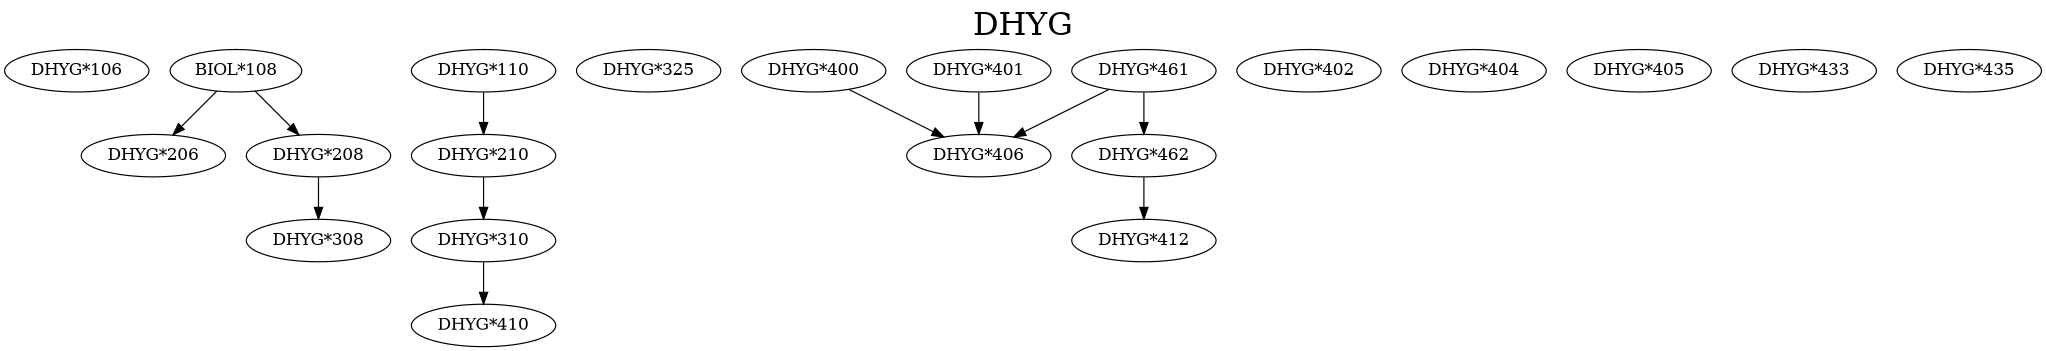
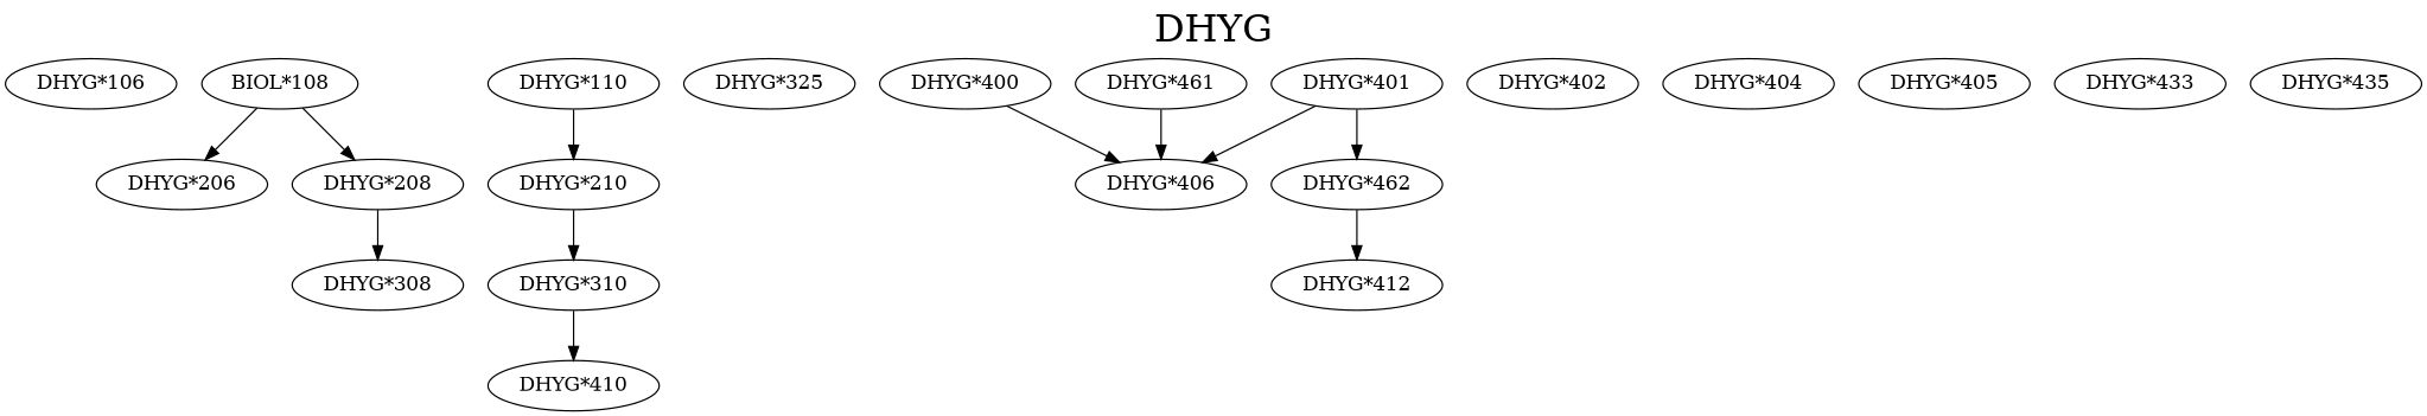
  digraph {
    fontsize=27
    label=DHYG
    labelloc=t
    edge [style=solid]
    "DHYG*106"
    n2 [label="BIOL*108"]
    "DHYG*206"
    "DHYG*208"
    "DHYG*308"
    "DHYG*110"
    "DHYG*210"
    "DHYG*310"
    "DHYG*410"
    "DHYG*325"
    "DHYG*400"
    "DHYG*406"
    "DHYG*401"
    "DHYG*462"
    "DHYG*412"
    "DHYG*402"
    "DHYG*404"
    "DHYG*405"
    "DHYG*461"
    "DHYG*433"
    "DHYG*435"
    n2 -> "DHYG*206" [style=""]
    n2 -> "DHYG*208"
    "DHYG*208" -> "DHYG*308"
    "DHYG*110" -> "DHYG*210"
    "DHYG*210" -> "DHYG*310"
    "DHYG*310" -> "DHYG*410"
    "DHYG*400" -> "DHYG*406" [style=""]
    "DHYG*401" -> "DHYG*406" [style=""]
-   "DHYG*461" -> "DHYG*462"
+   "DHYG*401" -> "DHYG*462"
    "DHYG*462" -> "DHYG*412"
    "DHYG*461" -> "DHYG*406" [style=""]
  }
